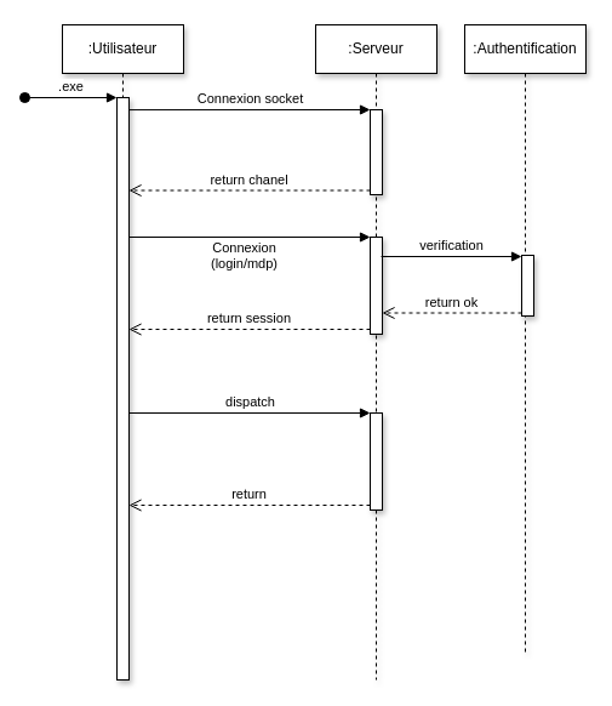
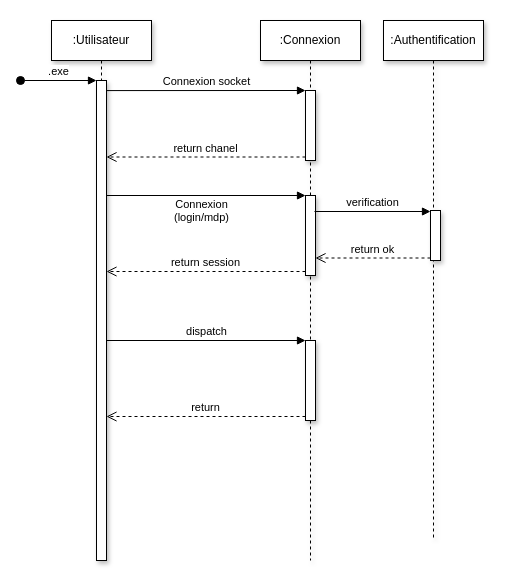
  <mxCell id="0" />
  <mxCell id="1" parent="0" />
  <mxCell id="2" value=":Utilisateur" style="shape=umlLifeline;perimeter=lifelinePerimeter;whiteSpace=wrap;html=1;container=1;collapsible=0;recursiveResize=0;outlineConnect=0;shadow=1;" vertex="1" parent="1"><mxGeometry x="51" y="20" width="100" height="300" as="geometry" /></mxCell>
  <mxCell id="3" value="" style="html=1;points=[];perimeter=orthogonalPerimeter;shadow=1;" vertex="1" parent="1"><mxGeometry x="96" y="80" width="10" height="480" as="geometry" /></mxCell>
  <mxCell id="4" value=".exe" style="html=1;verticalAlign=bottom;startArrow=oval;endArrow=block;startSize=8;" edge="1" target="3" parent="1"><mxGeometry relative="1" as="geometry"><mxPoint y="80" as="sourcePoint" x="20" /></mxGeometry></mxCell>
  <mxCell id="5" value=":Authentification" style="shape=umlLifeline;perimeter=lifelinePerimeter;whiteSpace=wrap;html=1;container=1;collapsible=0;recursiveResize=0;outlineConnect=0;shadow=1;" vertex="1" parent="1"><mxGeometry x="383" y="20" width="100" height="520" as="geometry" /></mxCell>
  <mxCell id="6" value="" style="html=1;points=[];perimeter=orthogonalPerimeter;shadow=1;" vertex="1" parent="5"><mxGeometry x="47" y="190" width="10" height="50" as="geometry" /></mxCell>
  <mxCell id="7" value="Connexion&lt;br&gt;(login/mdp)" style="html=1;verticalAlign=bottom;endArrow=block;entryX=0;entryY=0;" edge="1" target="10" parent="1" source="3"><mxGeometry x="-0.046" y="-31" relative="1" as="geometry"><mxPoint x="100" y="90" as="sourcePoint" /><mxPoint as="offset" /></mxGeometry></mxCell>
  <mxCell id="8" value="return session" style="html=1;verticalAlign=bottom;endArrow=open;dashed=1;endSize=8;exitX=0;exitY=0.95;" edge="1" source="10" parent="1" target="3"><mxGeometry relative="1" as="geometry"><mxPoint x="140" y="166" as="targetPoint" /></mxGeometry></mxCell>
- <mxCell id="9" value=":Serveur" style="shape=umlLifeline;perimeter=lifelinePerimeter;whiteSpace=wrap;html=1;container=1;collapsible=0;recursiveResize=0;outlineConnect=0;shadow=1;" vertex="1" parent="1"><mxGeometry x="260" y="20" width="100" height="540" as="geometry" /></mxCell>
+ <mxCell id="9" value=":Connexion" style="shape=umlLifeline;perimeter=lifelinePerimeter;whiteSpace=wrap;html=1;container=1;collapsible=0;recursiveResize=0;outlineConnect=0;shadow=1;" vertex="1" parent="1"><mxGeometry x="260" y="20" width="100" height="540" as="geometry" /></mxCell>
  <mxCell id="10" value="" style="html=1;points=[];perimeter=orthogonalPerimeter;shadow=1;" vertex="1" parent="9"><mxGeometry x="45" y="175" width="10" height="80" as="geometry" /></mxCell>
  <mxCell id="11" value="dispatch" style="html=1;verticalAlign=bottom;endArrow=block;entryX=0;entryY=0;" edge="1" target="16" parent="1" source="3"><mxGeometry relative="1" as="geometry"><mxPoint x="270" y="190" as="sourcePoint" /></mxGeometry></mxCell>
  <mxCell id="12" value="return" style="html=1;verticalAlign=bottom;endArrow=open;dashed=1;endSize=8;exitX=0;exitY=0.95;" edge="1" source="16" parent="1" target="3"><mxGeometry relative="1" as="geometry"><mxPoint x="270" y="266" as="targetPoint" /></mxGeometry></mxCell>
  <mxCell id="13" value="" style="html=1;points=[];perimeter=orthogonalPerimeter;shadow=1;" vertex="1" parent="1"><mxGeometry x="305" y="90" width="10" height="70" as="geometry" /></mxCell>
  <mxCell id="14" value="Connexion socket" style="html=1;verticalAlign=bottom;endArrow=block;entryX=0;entryY=0;exitX=1;exitY=0.021;exitDx=0;exitDy=0;exitPerimeter=0;" edge="1" target="13" parent="1" source="3"><mxGeometry relative="1" as="geometry"><mxPoint x="110" y="90" as="sourcePoint" /></mxGeometry></mxCell>
  <mxCell id="15" value="return chanel" style="html=1;verticalAlign=bottom;endArrow=open;dashed=1;endSize=8;exitX=0;exitY=0.95;" edge="1" source="13" parent="1" target="3"><mxGeometry relative="1" as="geometry"><mxPoint x="393" y="166" as="targetPoint" /></mxGeometry></mxCell>
  <mxCell id="16" value="" style="html=1;points=[];perimeter=orthogonalPerimeter;shadow=1;" vertex="1" parent="1"><mxGeometry x="305" y="340" width="10" height="80" as="geometry" /></mxCell>
  <mxCell id="17" value="verification" style="html=1;verticalAlign=bottom;endArrow=block;entryX=0;entryY=0.02;entryDx=0;entryDy=0;entryPerimeter=0;" edge="1" target="6" parent="1"><mxGeometry relative="1" as="geometry"><mxPoint x="314" y="211" as="sourcePoint" /></mxGeometry></mxCell>
  <mxCell id="18" value="return ok" style="html=1;verticalAlign=bottom;endArrow=open;dashed=1;endSize=8;exitX=0;exitY=0.95;" edge="1" source="6" parent="1" target="10"><mxGeometry relative="1" as="geometry"><mxPoint x="360" y="276" as="targetPoint" /></mxGeometry></mxCell>
